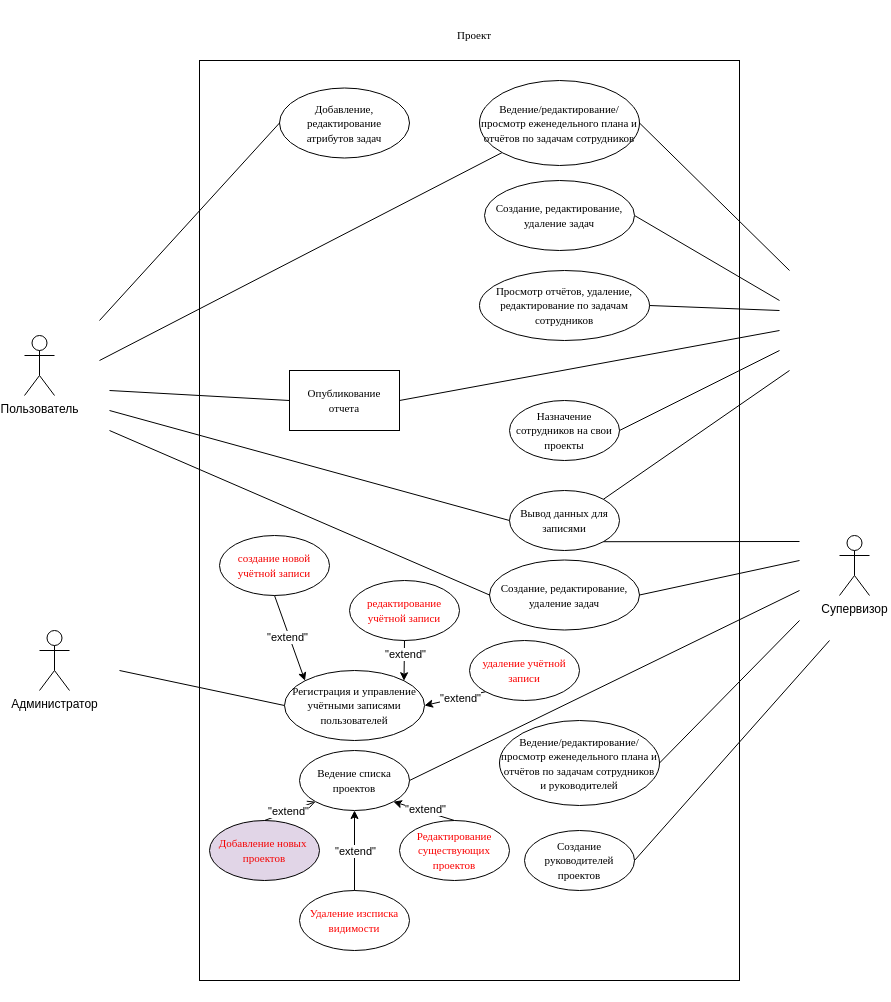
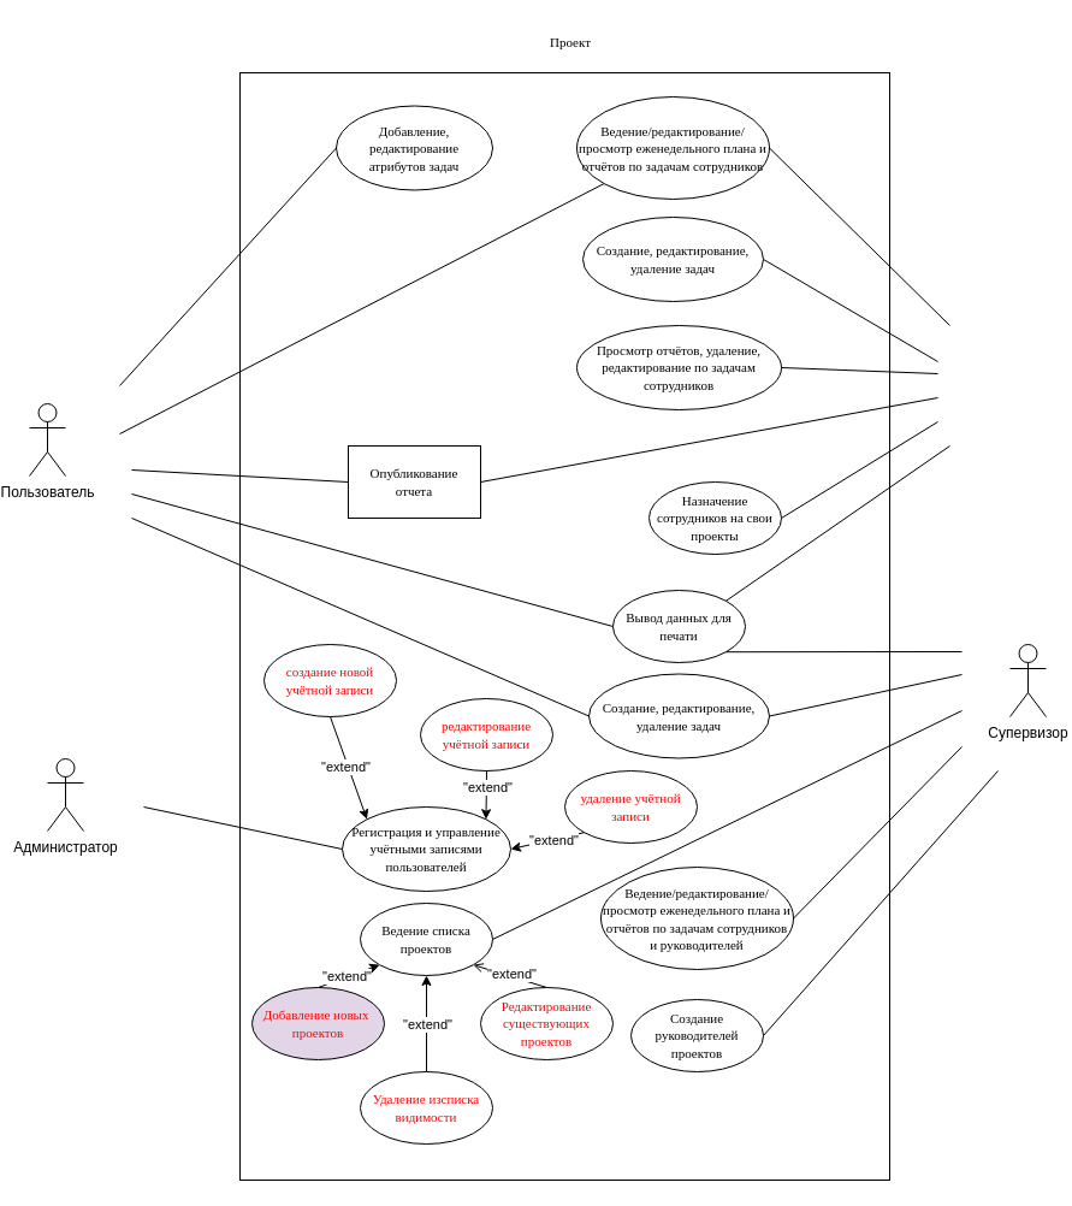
  <mxCell id="0" />
  <mxCell id="1" parent="0" />
  <mxCell id="2" value="" style="rounded=0;whiteSpace=wrap;html=1;" parent="1" vertex="1"><mxGeometry x="195" y="60" width="540" height="920" as="geometry" /></mxCell>
  <mxCell id="3" value="Пользователь" style="shape=umlActor;verticalLabelPosition=bottom;verticalAlign=top;html=1;" parent="1" vertex="1"><mxGeometry x="20" y="335" width="30" height="60" as="geometry" /></mxCell>
  <mxCell id="4" value="Администратор" style="shape=umlActor;verticalLabelPosition=bottom;verticalAlign=top;html=1;" parent="1" vertex="1"><mxGeometry x="35" y="630" width="30" height="60" as="geometry" /></mxCell>
  <mxCell id="5" value="Супервизор" style="shape=umlActor;verticalLabelPosition=bottom;verticalAlign=top;html=1;" parent="1" vertex="1"><mxGeometry x="835" y="535" width="30" height="60" as="geometry" /></mxCell>
  <mxCell id="6" value="&lt;font face=&quot;Times New Roman&quot;&gt;&lt;span style=&quot;font-size: 11px;&quot;&gt;Добавление, редактирование&lt;/span&gt;&lt;/font&gt;&lt;div&gt;&lt;font face=&quot;Times New Roman&quot;&gt;&lt;span style=&quot;font-size: 11px;&quot;&gt;атрибутов задач&lt;/span&gt;&lt;/font&gt;&lt;/div&gt;" style="ellipse;whiteSpace=wrap;html=1;" parent="1" vertex="1"><mxGeometry x="275" y="87.5" width="130" height="70" as="geometry" /></mxCell>
- <mxCell id="7" value="&lt;span style=&quot;font-family: &amp;quot;Times New Roman&amp;quot;; font-size: 11px;&quot;&gt;Вывод данных для записями&lt;/span&gt;" style="ellipse;whiteSpace=wrap;html=1;" parent="1" vertex="1"><mxGeometry x="505" y="490" width="110" height="60" as="geometry" /></mxCell>
+ <mxCell id="7" value="&lt;span style=&quot;font-family: &amp;quot;Times New Roman&amp;quot;; font-size: 11px;&quot;&gt;Вывод данных для печати&lt;/span&gt;" style="ellipse;whiteSpace=wrap;html=1;" parent="1" vertex="1"><mxGeometry x="505" y="490" width="110" height="60" as="geometry" /></mxCell>
  <mxCell id="8" value="&lt;font face=&quot;Times New Roman&quot;&gt;&lt;span style=&quot;font-size: 11px;&quot;&gt;Опубликование&lt;/span&gt;&lt;/font&gt;&lt;div&gt;&lt;font face=&quot;Times New Roman&quot;&gt;&lt;span style=&quot;font-size: 11px;&quot;&gt;отчета&lt;/span&gt;&lt;/font&gt;&lt;/div&gt;" style="whiteSpace=wrap;html=1;rounded=0;" parent="1" vertex="1"><mxGeometry x="285" y="370" width="110" height="60" as="geometry" /></mxCell>
  <mxCell id="9" value="&lt;font face=&quot;Times New Roman&quot;&gt;&lt;span style=&quot;font-size: 11px;&quot;&gt;Создание, редактирование, удаление задач&lt;/span&gt;&lt;/font&gt;" style="ellipse;whiteSpace=wrap;html=1;" parent="1" vertex="1"><mxGeometry x="485" y="559.5" width="150" height="70" as="geometry" /></mxCell>
- <mxCell id="10" value="&lt;font face=&quot;Times New Roman&quot;&gt;&lt;span style=&quot;font-size: 11px;&quot;&gt;Назначение сотрудников на свои проекты&lt;/span&gt;&lt;/font&gt;" style="ellipse;whiteSpace=wrap;html=1;" parent="1" vertex="1"><mxGeometry x="505" y="400" width="110" height="60" as="geometry" /></mxCell>
+ <mxCell id="10" value="&lt;font face=&quot;Times New Roman&quot;&gt;&lt;span style=&quot;font-size: 11px;&quot;&gt;Назначение сотрудников на свои проекты&lt;/span&gt;&lt;/font&gt;" style="ellipse;whiteSpace=wrap;html=1;" parent="1" vertex="1"><mxGeometry x="535" y="400" width="110" height="60" as="geometry" /></mxCell>
  <mxCell id="11" value="&lt;font face=&quot;Times New Roman&quot;&gt;&lt;span style=&quot;font-size: 11px;&quot;&gt;Просмотр отчётов, удаление, редактирование по задачам сотрудников&lt;/span&gt;&lt;/font&gt;" style="ellipse;whiteSpace=wrap;html=1;" parent="1" vertex="1"><mxGeometry x="475" y="270" width="170" height="70" as="geometry" /></mxCell>
  <mxCell id="12" value="" style="endArrow=none;html=1;rounded=0;" parent="1" target="31" edge="1"><mxGeometry width="50" height="50" relative="1" as="geometry"><mxPoint x="95" y="360" as="sourcePoint" /><mxPoint x="265" y="310" as="targetPoint" /></mxGeometry></mxCell>
  <mxCell id="13" value="" style="endArrow=none;html=1;rounded=0;entryX=0;entryY=0.5;entryDx=0;entryDy=0;" parent="1" target="6" edge="1"><mxGeometry width="50" height="50" relative="1" as="geometry"><mxPoint x="95" y="320" as="sourcePoint" /><mxPoint x="365" y="340" as="targetPoint" /></mxGeometry></mxCell>
  <mxCell id="14" value="" style="endArrow=none;html=1;rounded=0;entryX=0;entryY=0.5;entryDx=0;entryDy=0;" parent="1" target="9" edge="1"><mxGeometry width="50" height="50" relative="1" as="geometry"><mxPoint x="105" y="430" as="sourcePoint" /><mxPoint x="185" y="460" as="targetPoint" /></mxGeometry></mxCell>
  <mxCell id="15" value="" style="endArrow=none;html=1;rounded=0;exitX=0;exitY=0.5;exitDx=0;exitDy=0;" parent="1" source="7" edge="1"><mxGeometry width="50" height="50" relative="1" as="geometry"><mxPoint x="315" y="390" as="sourcePoint" /><mxPoint x="105" y="410" as="targetPoint" /></mxGeometry></mxCell>
  <mxCell id="16" value="" style="endArrow=none;html=1;rounded=0;exitX=0;exitY=0.5;exitDx=0;exitDy=0;" parent="1" source="8" edge="1"><mxGeometry width="50" height="50" relative="1" as="geometry"><mxPoint x="315" y="390" as="sourcePoint" /><mxPoint x="105" y="390" as="targetPoint" /></mxGeometry></mxCell>
  <mxCell id="17" value="" style="endArrow=none;html=1;rounded=0;exitX=1;exitY=0.5;exitDx=0;exitDy=0;" parent="1" source="10" edge="1"><mxGeometry width="50" height="50" relative="1" as="geometry"><mxPoint x="515" y="390" as="sourcePoint" /><mxPoint x="775" y="350" as="targetPoint" /></mxGeometry></mxCell>
  <mxCell id="18" value="" style="endArrow=none;html=1;rounded=0;exitX=1;exitY=0.5;exitDx=0;exitDy=0;" parent="1" source="11" edge="1"><mxGeometry width="50" height="50" relative="1" as="geometry"><mxPoint x="515" y="390" as="sourcePoint" /><mxPoint x="775" y="310" as="targetPoint" /></mxGeometry></mxCell>
  <mxCell id="19" value="&lt;font face=&quot;Times New Roman&quot;&gt;&lt;span style=&quot;font-size: 11px;&quot;&gt;Ведение списка проектов&lt;/span&gt;&lt;/font&gt;" style="ellipse;whiteSpace=wrap;html=1;" parent="1" vertex="1"><mxGeometry x="295" y="750" width="110" height="60" as="geometry" /></mxCell>
  <mxCell id="20" value="&lt;font face=&quot;Times New Roman&quot;&gt;&lt;span style=&quot;font-size: 11px;&quot;&gt;Создание руководителей проектов&lt;/span&gt;&lt;/font&gt;" style="ellipse;whiteSpace=wrap;html=1;" parent="1" vertex="1"><mxGeometry x="520" y="830" width="110" height="60" as="geometry" /></mxCell>
  <mxCell id="21" value="&lt;font face=&quot;Times New Roman&quot;&gt;&lt;span style=&quot;font-size: 11px;&quot;&gt;Регистрация и управление учётными записями пользователей&lt;/span&gt;&lt;/font&gt;" style="ellipse;whiteSpace=wrap;html=1;" parent="1" vertex="1"><mxGeometry x="280" y="670" width="140" height="70" as="geometry" /></mxCell>
  <mxCell id="22" value="" style="endArrow=none;html=1;rounded=0;exitX=1;exitY=0.5;exitDx=0;exitDy=0;" parent="1" source="19" edge="1"><mxGeometry width="50" height="50" relative="1" as="geometry"><mxPoint x="415" y="620" as="sourcePoint" /><mxPoint x="795" y="590" as="targetPoint" /></mxGeometry></mxCell>
  <mxCell id="23" value="" style="endArrow=none;html=1;rounded=0;entryX=1;entryY=0.5;entryDx=0;entryDy=0;" parent="1" target="20" edge="1"><mxGeometry width="50" height="50" relative="1" as="geometry"><mxPoint x="825" y="640" as="sourcePoint" /><mxPoint x="465" y="570" as="targetPoint" /></mxGeometry></mxCell>
  <mxCell id="24" value="" style="endArrow=none;html=1;rounded=0;exitX=1;exitY=0.5;exitDx=0;exitDy=0;" parent="1" source="8" edge="1"><mxGeometry width="50" height="50" relative="1" as="geometry"><mxPoint x="485" y="520" as="sourcePoint" /><mxPoint x="775" y="330" as="targetPoint" /></mxGeometry></mxCell>
  <mxCell id="25" value="" style="endArrow=none;html=1;rounded=0;exitX=1;exitY=0;exitDx=0;exitDy=0;" parent="1" source="7" edge="1"><mxGeometry width="50" height="50" relative="1" as="geometry"><mxPoint x="475" y="520" as="sourcePoint" /><mxPoint x="785" y="370" as="targetPoint" /></mxGeometry></mxCell>
  <mxCell id="26" value="" style="endArrow=none;html=1;rounded=0;exitX=0;exitY=0.5;exitDx=0;exitDy=0;" parent="1" source="21" edge="1"><mxGeometry width="50" height="50" relative="1" as="geometry"><mxPoint x="435" y="620" as="sourcePoint" /><mxPoint x="115" y="670" as="targetPoint" /></mxGeometry></mxCell>
  <mxCell id="27" value="" style="endArrow=none;html=1;rounded=0;entryX=1;entryY=0.5;entryDx=0;entryDy=0;" parent="1" target="9" edge="1"><mxGeometry width="50" height="50" relative="1" as="geometry"><mxPoint x="795" y="560" as="sourcePoint" /><mxPoint x="425" y="570" as="targetPoint" /></mxGeometry></mxCell>
  <mxCell id="28" value="&lt;font style=&quot;font-size: 11px;&quot; face=&quot;Times New Roman&quot;&gt;Проект&lt;/font&gt;" style="text;html=1;align=center;verticalAlign=middle;whiteSpace=wrap;rounded=0;" parent="1" vertex="1"><mxGeometry x="440" y="20" width="60" height="30" as="geometry" /></mxCell>
  <mxCell id="29" value="" style="endArrow=none;html=1;rounded=0;entryX=1;entryY=1;entryDx=0;entryDy=0;" parent="1" target="7" edge="1"><mxGeometry width="50" height="50" relative="1" as="geometry"><mxPoint x="795" y="541" as="sourcePoint" /><mxPoint x="405" y="360" as="targetPoint" /></mxGeometry></mxCell>
  <mxCell id="30" value="" style="endArrow=none;html=1;rounded=0;exitX=1;exitY=0.5;exitDx=0;exitDy=0;strokeColor=#050505;" parent="1" source="34" edge="1"><mxGeometry width="50" height="50" relative="1" as="geometry"><mxPoint x="645" y="235" as="sourcePoint" /><mxPoint x="775" y="300" as="targetPoint" /></mxGeometry></mxCell>
  <mxCell id="31" value="&lt;font face=&quot;Times New Roman&quot;&gt;&lt;span style=&quot;font-size: 11px;&quot;&gt;Ведение/редактирование/просмотр еженедельного плана и отчётов по задачам сотрудников&lt;/span&gt;&lt;/font&gt;" style="ellipse;whiteSpace=wrap;html=1;" parent="1" vertex="1"><mxGeometry x="475" y="80" width="160" height="85" as="geometry" /></mxCell>
  <mxCell id="32" value="" style="endArrow=none;html=1;rounded=0;entryX=1;entryY=0.5;entryDx=0;entryDy=0;" parent="1" target="31" edge="1"><mxGeometry width="50" height="50" relative="1" as="geometry"><mxPoint x="785" y="270" as="sourcePoint" /><mxPoint x="725" y="210" as="targetPoint" /></mxGeometry></mxCell>
  <mxCell id="33" value="&lt;font face=&quot;Times New Roman&quot;&gt;&lt;span style=&quot;font-size: 11px;&quot;&gt;Ведение/редактирование/просмотр еженедельного плана и отчётов по задачам сотрудников и руководителей&lt;/span&gt;&lt;/font&gt;" style="ellipse;whiteSpace=wrap;html=1;" parent="1" vertex="1"><mxGeometry x="495" y="720" width="160" height="85" as="geometry" /></mxCell>
  <mxCell id="34" value="&lt;font face=&quot;Times New Roman&quot;&gt;&lt;span style=&quot;font-size: 11px;&quot;&gt;Создание, редактирование, удаление задач&lt;/span&gt;&lt;/font&gt;" style="ellipse;whiteSpace=wrap;html=1;" parent="1" vertex="1"><mxGeometry x="480" y="180" width="150" height="70" as="geometry" /></mxCell>
  <mxCell id="35" value="" style="endArrow=none;html=1;rounded=0;exitX=1;exitY=0.5;exitDx=0;exitDy=0;" parent="1" source="33" edge="1"><mxGeometry width="50" height="50" relative="1" as="geometry"><mxPoint x="465" y="840" as="sourcePoint" /><mxPoint x="795" y="620" as="targetPoint" /></mxGeometry></mxCell>
  <mxCell id="36" value="&lt;font color=&quot;#fa0000&quot; face=&quot;Times New Roman&quot;&gt;&lt;span style=&quot;font-size: 11px;&quot;&gt;Редактирование существующих проектов&lt;/span&gt;&lt;/font&gt;" style="ellipse;whiteSpace=wrap;html=1;" parent="1" vertex="1"><mxGeometry x="395" y="820" width="110" height="60" as="geometry" /></mxCell>
  <mxCell id="37" value="&lt;font color=&quot;#f50505&quot; face=&quot;Times New Roman&quot;&gt;&lt;span style=&quot;font-size: 11px;&quot;&gt;Добавление новых&amp;nbsp; проектов&lt;/span&gt;&lt;/font&gt;" style="ellipse;whiteSpace=wrap;html=1;fillColor=#e1d5e7;" parent="1" vertex="1"><mxGeometry x="205" y="820" width="110" height="60" as="geometry" /></mxCell>
  <mxCell id="38" value="&lt;font color=&quot;#fc0303&quot; face=&quot;Times New Roman&quot;&gt;&lt;span style=&quot;font-size: 11px;&quot;&gt;Удаление изсписка видимости&lt;/span&gt;&lt;/font&gt;" style="ellipse;whiteSpace=wrap;html=1;" parent="1" vertex="1"><mxGeometry x="295" y="890" width="110" height="60" as="geometry" /></mxCell>
- <mxCell id="39" value="" style="endArrow=classic;html=1;rounded=0;entryX=1;entryY=1;entryDx=0;entryDy=0;exitX=0.5;exitY=0;exitDx=0;exitDy=0;" parent="1" source="36" target="19" edge="1"><mxGeometry width="50" height="50" relative="1" as="geometry"><mxPoint x="375" y="870" as="sourcePoint" /><mxPoint x="425" y="820" as="targetPoint" /></mxGeometry></mxCell>
+ <mxCell id="39" value="" style="endArrow=open;html=1;rounded=0;entryX=1;entryY=1;entryDx=0;entryDy=0;exitX=0.5;exitY=0;exitDx=0;exitDy=0;" parent="1" source="36" target="19" edge="1"><mxGeometry width="50" height="50" relative="1" as="geometry"><mxPoint x="375" y="870" as="sourcePoint" /><mxPoint x="425" y="820" as="targetPoint" /></mxGeometry></mxCell>
  <mxCell id="40" value="&quot;extend&quot;" style="edgeLabel;html=1;align=center;verticalAlign=middle;resizable=0;points=[];" parent="39" vertex="1" connectable="0"><mxGeometry x="-0.011" y="-2" relative="1" as="geometry"><mxPoint as="offset" /></mxGeometry></mxCell>
- <mxCell id="41" value="" style="endArrow=open;html=1;rounded=0;entryX=0;entryY=1;entryDx=0;entryDy=0;exitX=0.5;exitY=0;exitDx=0;exitDy=0;" parent="1" source="37" target="19" edge="1"><mxGeometry width="50" height="50" relative="1" as="geometry"><mxPoint x="336" y="830" as="sourcePoint" /><mxPoint x="275" y="781" as="targetPoint" /></mxGeometry></mxCell>
+ <mxCell id="41" value="" style="endArrow=classic;html=1;rounded=0;entryX=0;entryY=1;entryDx=0;entryDy=0;exitX=0.5;exitY=0;exitDx=0;exitDy=0;" parent="1" source="37" target="19" edge="1"><mxGeometry width="50" height="50" relative="1" as="geometry"><mxPoint x="336" y="830" as="sourcePoint" /><mxPoint x="275" y="781" as="targetPoint" /></mxGeometry></mxCell>
  <mxCell id="42" value="&quot;extend&quot;" style="edgeLabel;html=1;align=center;verticalAlign=middle;resizable=0;points=[];" parent="41" vertex="1" connectable="0"><mxGeometry x="-0.075" y="1" relative="1" as="geometry"><mxPoint as="offset" /></mxGeometry></mxCell>
  <mxCell id="43" value="" style="endArrow=classic;html=1;rounded=0;entryX=0.5;entryY=1;entryDx=0;entryDy=0;exitX=0.5;exitY=0;exitDx=0;exitDy=0;" parent="1" source="38" target="19" edge="1"><mxGeometry width="50" height="50" relative="1" as="geometry"><mxPoint x="370.5" y="874.5" as="sourcePoint" /><mxPoint x="309.5" y="825.5" as="targetPoint" /></mxGeometry></mxCell>
  <mxCell id="44" value="&quot;extend&quot;" style="edgeLabel;html=1;align=center;verticalAlign=middle;resizable=0;points=[];" parent="43" vertex="1" connectable="0"><mxGeometry x="0.009" relative="1" as="geometry"><mxPoint as="offset" /></mxGeometry></mxCell>
  <mxCell id="45" value="&lt;font color=&quot;#f90101&quot; face=&quot;Times New Roman&quot;&gt;&lt;span style=&quot;font-size: 11px;&quot;&gt;редактирование учётной записи&lt;/span&gt;&lt;/font&gt;" style="ellipse;whiteSpace=wrap;html=1;" parent="1" vertex="1"><mxGeometry x="345" y="580" width="110" height="60" as="geometry" /></mxCell>
  <mxCell id="46" value="&lt;font color=&quot;#f90101&quot; face=&quot;Times New Roman&quot;&gt;&lt;span style=&quot;font-size: 11px;&quot;&gt;удаление учётной записи&lt;/span&gt;&lt;/font&gt;" style="ellipse;whiteSpace=wrap;html=1;" parent="1" vertex="1"><mxGeometry x="465" y="640" width="110" height="60" as="geometry" /></mxCell>
  <mxCell id="47" value="&lt;div&gt;&lt;font color=&quot;#f40101&quot; face=&quot;Times New Roman&quot;&gt;&lt;span style=&quot;font-size: 11px;&quot;&gt;создание новой&lt;/span&gt;&lt;/font&gt;&lt;/div&gt;&lt;div&gt;&lt;font color=&quot;#f40101&quot; face=&quot;Times New Roman&quot;&gt;&lt;span style=&quot;font-size: 11px;&quot;&gt;учётной записи&lt;/span&gt;&lt;/font&gt;&lt;/div&gt;" style="ellipse;whiteSpace=wrap;html=1;" parent="1" vertex="1"><mxGeometry x="215" y="535" width="110" height="60" as="geometry" /></mxCell>
  <mxCell id="48" value="" style="endArrow=classic;html=1;rounded=0;entryX=1;entryY=0.5;entryDx=0;entryDy=0;exitX=0;exitY=1;exitDx=0;exitDy=0;" parent="1" source="46" target="21" edge="1"><mxGeometry width="50" height="50" relative="1" as="geometry"><mxPoint x="445" y="710" as="sourcePoint" /><mxPoint x="495" y="660" as="targetPoint" /></mxGeometry></mxCell>
  <mxCell id="49" value="&quot;extend&quot;" style="edgeLabel;html=1;align=center;verticalAlign=middle;resizable=0;points=[];" vertex="1" connectable="0" parent="48"><mxGeometry x="-0.185" y="1" relative="1" as="geometry"><mxPoint as="offset" /></mxGeometry></mxCell>
  <mxCell id="50" value="" style="endArrow=classic;html=1;rounded=0;exitX=0.5;exitY=1;exitDx=0;exitDy=0;entryX=1;entryY=0;entryDx=0;entryDy=0;" parent="1" source="45" target="21" edge="1"><mxGeometry width="50" height="50" relative="1" as="geometry"><mxPoint x="465" y="710" as="sourcePoint" /><mxPoint x="515" y="660" as="targetPoint" /></mxGeometry></mxCell>
  <mxCell id="51" value="&quot;extend&quot;" style="edgeLabel;html=1;align=center;verticalAlign=middle;resizable=0;points=[];" vertex="1" connectable="0" parent="50"><mxGeometry x="-0.334" y="1" relative="1" as="geometry"><mxPoint as="offset" /></mxGeometry></mxCell>
  <mxCell id="52" value="" style="endArrow=classic;html=1;rounded=0;exitX=0.5;exitY=1;exitDx=0;exitDy=0;entryX=0;entryY=0;entryDx=0;entryDy=0;" parent="1" source="47" target="21" edge="1"><mxGeometry width="50" height="50" relative="1" as="geometry"><mxPoint x="275" y="710" as="sourcePoint" /><mxPoint x="325" y="660" as="targetPoint" /></mxGeometry></mxCell>
  <mxCell id="53" value="&quot;extend&quot;" style="edgeLabel;html=1;align=center;verticalAlign=middle;resizable=0;points=[];" vertex="1" connectable="0" parent="52"><mxGeometry x="-0.059" y="-2" relative="1" as="geometry"><mxPoint as="offset" /></mxGeometry></mxCell>
